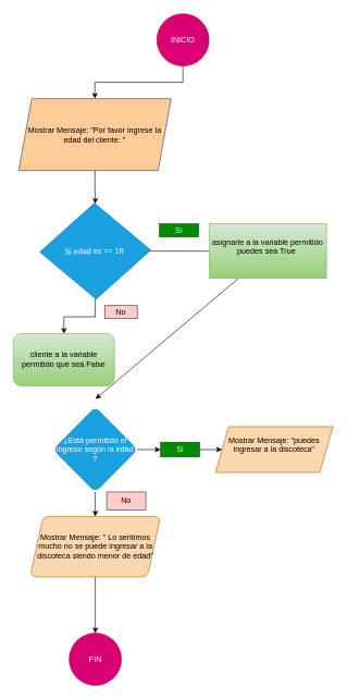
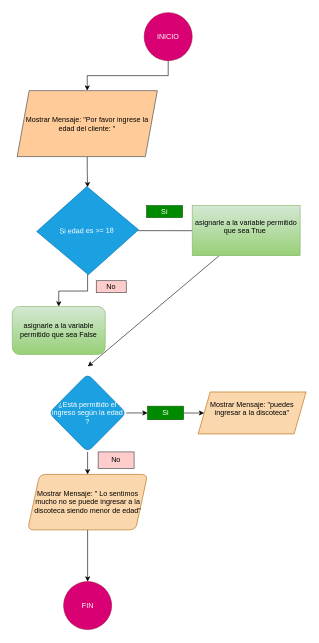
  <mxCell id="0" />
  <mxCell id="1" parent="0" />
  <mxCell id="2" value="" style="edgeStyle=orthogonalEdgeStyle;rounded=0;orthogonalLoop=1;jettySize=auto;html=1;" edge="1" parent="1" source="3" target="5"><mxGeometry relative="1" as="geometry" /></mxCell>
  <mxCell id="3" value="INICIO" style="ellipse;whiteSpace=wrap;html=1;aspect=fixed;fillColor=#d80073;fontColor=#ffffff;strokeColor=#A50040;" vertex="1" parent="1"><mxGeometry x="240" y="20" width="80" height="80" as="geometry" /></mxCell>
  <mxCell id="4" value="" style="edgeStyle=orthogonalEdgeStyle;rounded=0;orthogonalLoop=1;jettySize=auto;html=1;" edge="1" parent="1" source="5" target="8"><mxGeometry relative="1" as="geometry" /></mxCell>
  <mxCell id="5" value="Mostrar Mensaje: &quot;Por favor ingrese la edad del cliente: &quot;" style="shape=parallelogram;perimeter=parallelogramPerimeter;whiteSpace=wrap;html=1;fixedSize=1;fillColor=#ffcc99;strokeColor=#36393d;" vertex="1" parent="1"><mxGeometry x="28.13" y="150" width="233.75" height="110" as="geometry" /></mxCell>
  <mxCell id="6" value="" style="edgeStyle=orthogonalEdgeStyle;rounded=0;orthogonalLoop=1;jettySize=auto;html=1;endArrow=none;" edge="1" parent="1" source="8" target="10"><mxGeometry relative="1" as="geometry" /></mxCell>
  <mxCell id="7" value="" style="edgeStyle=orthogonalEdgeStyle;rounded=0;orthogonalLoop=1;jettySize=auto;html=1;" edge="1" parent="1" source="8" target="12"><mxGeometry relative="1" as="geometry" /></mxCell>
  <mxCell id="8" value="Si edad es &amp;gt;= 18&amp;nbsp;" style="rhombus;whiteSpace=wrap;html=1;rotation=-1;fillColor=#1ba1e2;strokeColor=#006EAF;fontColor=#ffffff;" vertex="1" parent="1"><mxGeometry x="60.63" y="310" width="170" height="147" as="geometry" /></mxCell>
  <mxCell id="9" style="edgeStyle=none;rounded=0;orthogonalLoop=1;jettySize=auto;html=1;exitX=0.25;exitY=1;exitDx=0;exitDy=0;" edge="1" parent="1" source="10"><mxGeometry relative="1" as="geometry"><mxPoint x="146" y="610" as="targetPoint" /></mxGeometry></mxCell>
- <mxCell id="10" value="&lt;div&gt;asignarle a la variable permitido puedes sea True&amp;nbsp;&lt;/div&gt;&lt;div&gt;&amp;nbsp; &amp;nbsp; &amp;nbsp;&amp;nbsp;&lt;/div&gt;" style="whiteSpace=wrap;html=1;fillColor=#d5e8d4;strokeColor=#82b366;gradientColor=#97d077;" vertex="1" parent="1"><mxGeometry x="320" y="341.75" width="180.01" height="83.5" as="geometry" /></mxCell>
+ <mxCell id="10" value="&lt;div&gt;asignarle a la variable permitido que sea True&amp;nbsp;&lt;/div&gt;&lt;div&gt;&amp;nbsp; &amp;nbsp; &amp;nbsp;&amp;nbsp;&lt;/div&gt;" style="whiteSpace=wrap;html=1;fillColor=#d5e8d4;strokeColor=#82b366;gradientColor=#97d077;" vertex="1" parent="1"><mxGeometry x="320" y="341.75" width="180.01" height="83.5" as="geometry" /></mxCell>
  <mxCell id="11" value="Si" style="rounded=0;whiteSpace=wrap;html=1;fillColor=#008a00;strokeColor=#005700;fontColor=#ffffff;" vertex="1" parent="1"><mxGeometry x="244" y="341.75" width="60" height="20" as="geometry" /></mxCell>
- <mxCell id="12" value="cliente a la variable permitido que sea False" style="rounded=1;whiteSpace=wrap;html=1;fillColor=#d5e8d4;gradientColor=#97d077;strokeColor=#82b366;" vertex="1" parent="1"><mxGeometry x="20" y="510" width="154.99" height="80" as="geometry" /></mxCell>
+ <mxCell id="12" value="asignarle a la variable permitido que sea False" style="rounded=1;whiteSpace=wrap;html=1;fillColor=#d5e8d4;gradientColor=#97d077;strokeColor=#82b366;" vertex="1" parent="1"><mxGeometry x="20" y="510" width="154.99" height="80" as="geometry" /></mxCell>
  <mxCell id="13" value="No" style="rounded=0;whiteSpace=wrap;html=1;fillColor=#ffcccc;strokeColor=#36393d;" vertex="1" parent="1"><mxGeometry x="160" y="467" width="50" height="20" as="geometry" /></mxCell>
  <mxCell id="14" value="" style="edgeStyle=orthogonalEdgeStyle;rounded=0;orthogonalLoop=1;jettySize=auto;html=1;" edge="1" parent="1" source="16" target="19"><mxGeometry relative="1" as="geometry" /></mxCell>
  <mxCell id="15" value="" style="edgeStyle=orthogonalEdgeStyle;rounded=0;orthogonalLoop=1;jettySize=auto;html=1;" edge="1" parent="1" source="16" target="22"><mxGeometry relative="1" as="geometry" /></mxCell>
  <mxCell id="16" value="¿Está permitido el ingreso según la edad ?" style="rhombus;whiteSpace=wrap;html=1;rounded=1;fillColor=#1ba1e2;fontColor=#ffffff;strokeColor=#006EAF;" vertex="1" parent="1"><mxGeometry x="81.26" y="622.5" width="128.74" height="130" as="geometry" /></mxCell>
  <mxCell id="17" value="&lt;div&gt;Mostrar Mensaje: &quot;puedes ingresar a la discoteca&quot;&lt;/div&gt;&lt;div&gt;&lt;br&gt;&lt;/div&gt;" style="shape=parallelogram;perimeter=parallelogramPerimeter;whiteSpace=wrap;html=1;fixedSize=1;fillColor=#fad7ac;strokeColor=#b46504;" vertex="1" parent="1"><mxGeometry x="330" y="652.5" width="180" height="70" as="geometry" /></mxCell>
  <mxCell id="18" value="" style="edgeStyle=orthogonalEdgeStyle;rounded=0;orthogonalLoop=1;jettySize=auto;html=1;" edge="1" parent="1" source="19" target="23"><mxGeometry relative="1" as="geometry" /></mxCell>
  <mxCell id="19" value="Mostrar Mensaje: &quot; Lo sentimos mucho no se puede ingresar a la discoteca siendo menor de edad&quot;" style="shape=parallelogram;perimeter=parallelogramPerimeter;whiteSpace=wrap;html=1;fixedSize=1;rounded=1;fillColor=#fad7ac;strokeColor=#b46504;" vertex="1" parent="1"><mxGeometry x="45.63" y="790" width="200" height="92.5" as="geometry" /></mxCell>
  <mxCell id="20" value="No" style="rounded=0;whiteSpace=wrap;html=1;fillColor=#ffcccc;strokeColor=#36393d;" vertex="1" parent="1"><mxGeometry x="163.13" y="752.5" width="60" height="27.5" as="geometry" /></mxCell>
  <mxCell id="21" value="" style="edgeStyle=orthogonalEdgeStyle;rounded=0;orthogonalLoop=1;jettySize=auto;html=1;" edge="1" parent="1" source="22" target="17"><mxGeometry relative="1" as="geometry" /></mxCell>
  <mxCell id="22" value="Si" style="rounded=0;whiteSpace=wrap;html=1;fillColor=#008a00;fontColor=#ffffff;strokeColor=#005700;" vertex="1" parent="1"><mxGeometry x="245.63" y="676.25" width="60" height="22.5" as="geometry" /></mxCell>
  <mxCell id="23" value="&lt;div&gt;&lt;br&gt;&lt;/div&gt;FIN&lt;div&gt;&lt;br&gt;&lt;/div&gt;" style="ellipse;whiteSpace=wrap;html=1;fillColor=#d80073;strokeColor=#A50040;rounded=1;fontColor=#ffffff;" vertex="1" parent="1"><mxGeometry x="105.63" y="968.75" width="80" height="80" as="geometry" /></mxCell>
